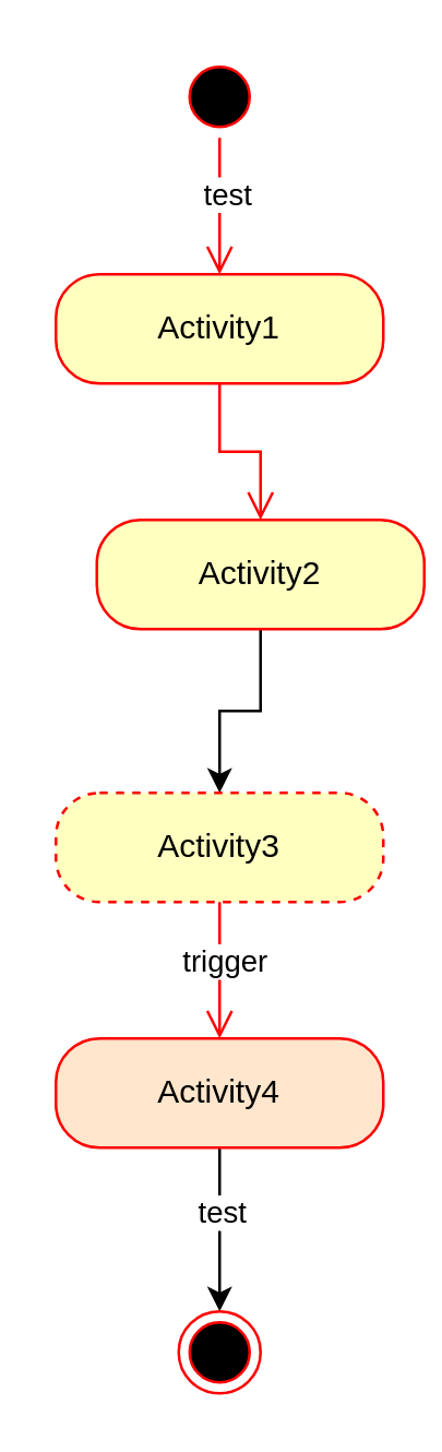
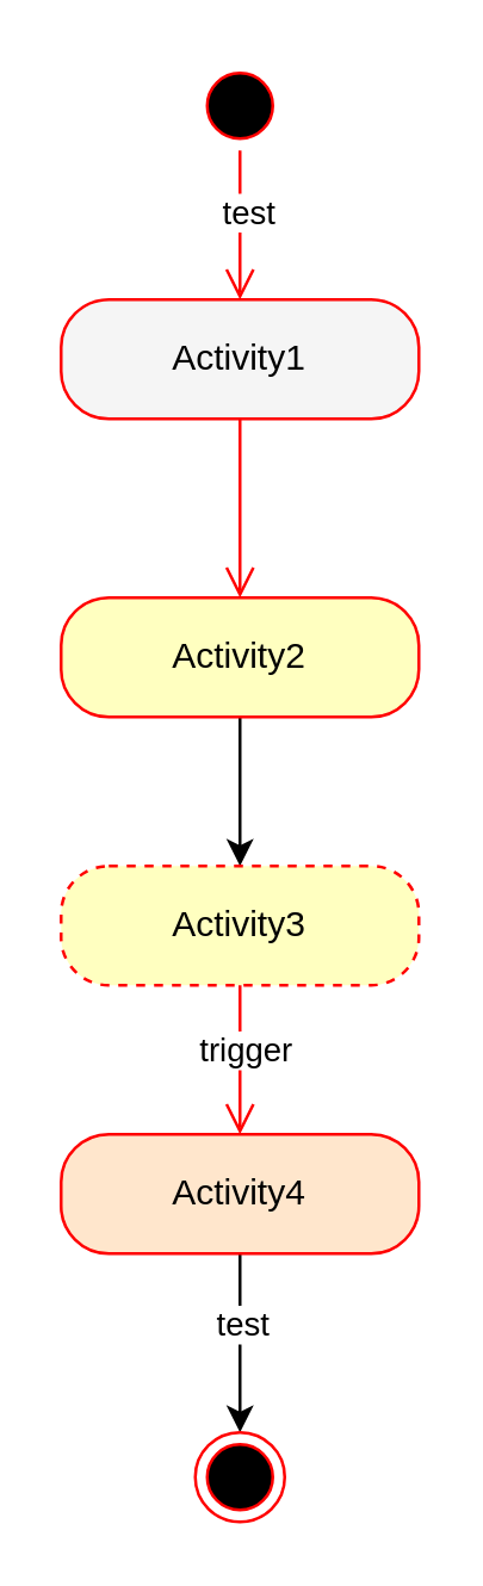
  <mxCell id="0" />
  <mxCell id="1" parent="0" />
  <mxCell id="2" value="" style="ellipse;html=1;shape=startState;fillColor=#000000;strokeColor=#ff0000;" vertex="1" parent="1"><mxGeometry x="65" y="20" width="30" height="30" as="geometry" /></mxCell>
  <mxCell id="3" value="" style="edgeStyle=orthogonalEdgeStyle;html=1;verticalAlign=bottom;endArrow=open;endSize=8;strokeColor=#ff0000;rounded=0;entryX=0.5;entryY=0;entryDx=0;entryDy=0;" edge="1" source="2" parent="1" target="5"><mxGeometry relative="1" as="geometry"><mxPoint x="80" y="110" as="targetPoint" /></mxGeometry></mxCell>
  <mxCell id="4" value="test" style="edgeLabel;html=1;align=center;verticalAlign=middle;resizable=0;points=[];" vertex="1" connectable="0" parent="3"><mxGeometry x="-0.208" y="2" relative="1" as="geometry"><mxPoint as="offset" /></mxGeometry></mxCell>
- <mxCell id="5" value="Activity1" style="rounded=1;whiteSpace=wrap;html=1;arcSize=40;fontColor=#000000;fillColor=#ffffc0;strokeColor=#ff0000;" vertex="1" parent="1"><mxGeometry x="20" y="100" width="120" height="40" as="geometry" /></mxCell>
+ <mxCell id="5" value="Activity1" style="rounded=1;whiteSpace=wrap;html=1;arcSize=40;fontColor=#000000;fillColor=#f5f5f5;strokeColor=#ff0000;" vertex="1" parent="1"><mxGeometry x="20" y="100" width="120" height="40" as="geometry" /></mxCell>
  <mxCell id="6" value="" style="edgeStyle=orthogonalEdgeStyle;html=1;verticalAlign=bottom;endArrow=open;endSize=8;strokeColor=#ff0000;rounded=0;entryX=0.5;entryY=0;entryDx=0;entryDy=0;" edge="1" source="5" parent="1" target="8"><mxGeometry relative="1" as="geometry"><mxPoint x="80" y="240" as="targetPoint" /></mxGeometry></mxCell>
  <mxCell id="7" style="edgeStyle=orthogonalEdgeStyle;rounded=0;orthogonalLoop=1;jettySize=auto;html=1;entryX=0.5;entryY=0;entryDx=0;entryDy=0;" edge="1" parent="1" source="8" target="9"><mxGeometry relative="1" as="geometry" /></mxCell>
- <mxCell id="8" value="Activity2" style="rounded=1;whiteSpace=wrap;html=1;arcSize=40;fontColor=#000000;fillColor=#ffffc0;strokeColor=#ff0000;" vertex="1" parent="1"><mxGeometry x="35" y="190" width="120" height="40" as="geometry" /></mxCell>
+ <mxCell id="8" value="Activity2" style="rounded=1;whiteSpace=wrap;html=1;arcSize=40;fontColor=#000000;fillColor=#ffffc0;strokeColor=#ff0000;" vertex="1" parent="1"><mxGeometry x="20" y="200" width="120" height="40" as="geometry" /></mxCell>
  <mxCell id="9" value="Activity3" style="rounded=1;whiteSpace=wrap;html=1;arcSize=40;fontColor=#000000;fillColor=#ffffc0;strokeColor=#ff0000;dashed=1;" vertex="1" parent="1"><mxGeometry x="20" y="290" width="120" height="40" as="geometry" /></mxCell>
  <mxCell id="10" value="" style="edgeStyle=orthogonalEdgeStyle;html=1;verticalAlign=bottom;endArrow=open;endSize=8;strokeColor=#ff0000;rounded=0;" edge="1" source="9" parent="1" target="14"><mxGeometry relative="1" as="geometry"><mxPoint x="80" y="390" as="targetPoint" /></mxGeometry></mxCell>
  <mxCell id="11" value="trigger" style="edgeLabel;html=1;align=center;verticalAlign=middle;resizable=0;points=[];" vertex="1" connectable="0" parent="10"><mxGeometry x="-0.168" y="1" relative="1" as="geometry"><mxPoint as="offset" /></mxGeometry></mxCell>
  <mxCell id="12" style="edgeStyle=orthogonalEdgeStyle;rounded=0;orthogonalLoop=1;jettySize=auto;html=1;entryX=0.5;entryY=0;entryDx=0;entryDy=0;" edge="1" parent="1" source="14" target="15"><mxGeometry relative="1" as="geometry" /></mxCell>
  <mxCell id="13" value="test" style="edgeLabel;html=1;align=center;verticalAlign=middle;resizable=0;points=[];" vertex="1" connectable="0" parent="12"><mxGeometry x="-0.24" relative="1" as="geometry"><mxPoint as="offset" /></mxGeometry></mxCell>
  <mxCell id="14" value="Activity4" style="rounded=1;whiteSpace=wrap;html=1;arcSize=40;fontColor=#000000;fillColor=#ffe6cc;strokeColor=#ff0000;" vertex="1" parent="1"><mxGeometry x="20" y="380" width="120" height="40" as="geometry" /></mxCell>
  <mxCell id="15" value="" style="ellipse;html=1;shape=endState;fillColor=#000000;strokeColor=#ff0000;" vertex="1" parent="1"><mxGeometry x="65" y="480" width="30" height="30" as="geometry" /></mxCell>
